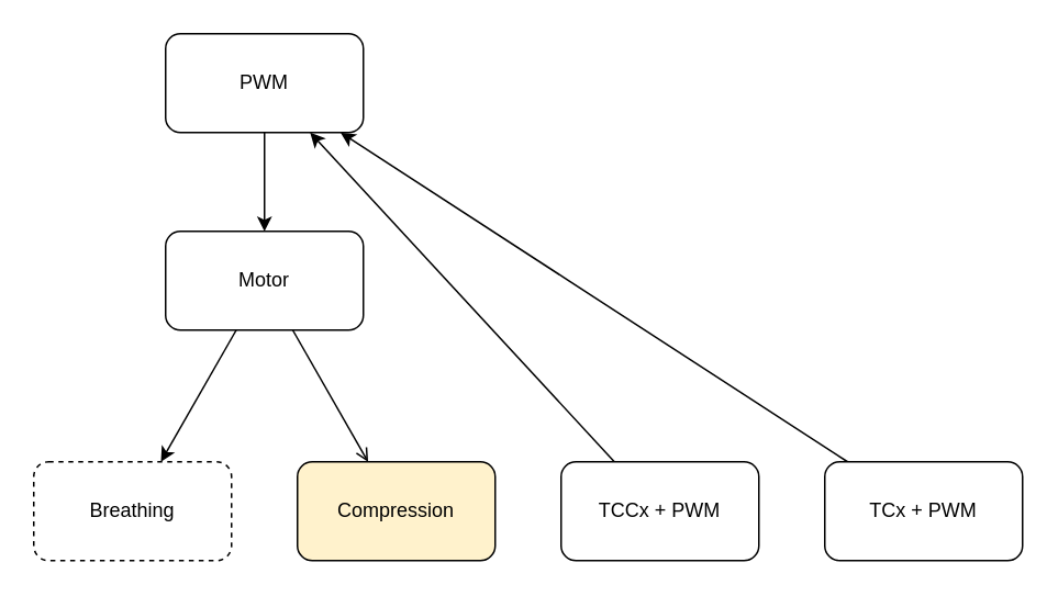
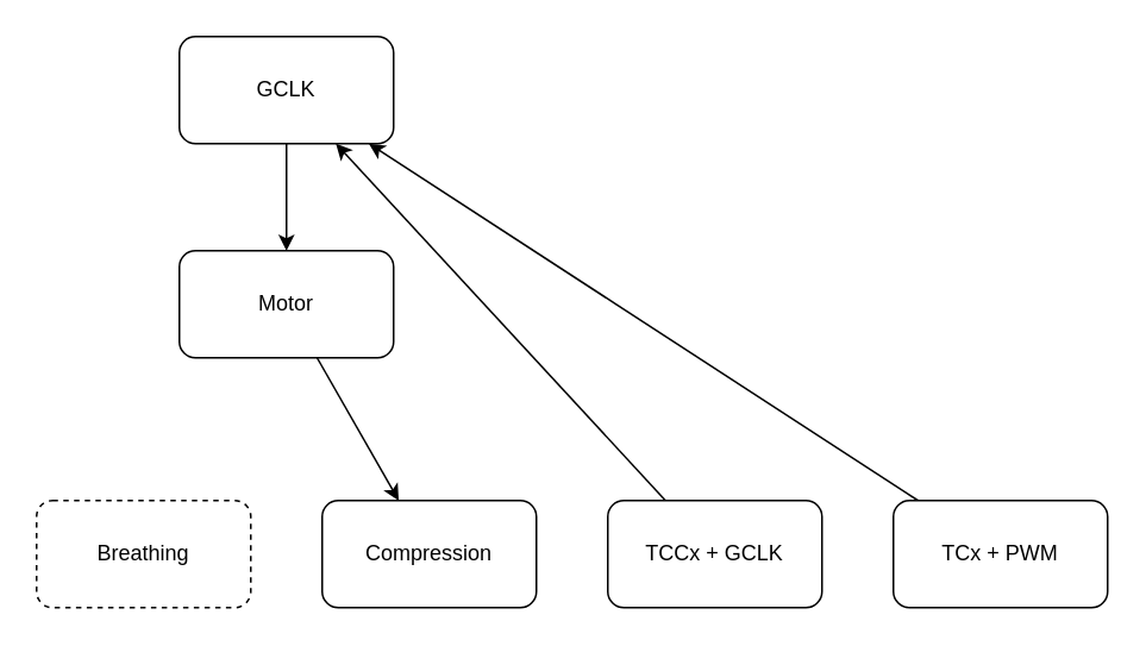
  <mxCell id="0" />
  <mxCell id="1" parent="0" />
- <mxCell id="2" style="edgeStyle=none;html=1;" edge="1" parent="1" source="4" target="7"><mxGeometry relative="1" as="geometry" /></mxCell>
- <mxCell id="3" style="edgeStyle=none;html=1;endArrow=open;" edge="1" parent="1" source="4" target="8"><mxGeometry relative="1" as="geometry" /></mxCell>
+ <mxCell id="3" style="edgeStyle=none;html=1;" edge="1" parent="1" source="4" target="8"><mxGeometry relative="1" as="geometry" /></mxCell>
  <mxCell id="4" value="Motor&lt;br&gt;" style="rounded=1;whiteSpace=wrap;html=1;" vertex="1" parent="1"><mxGeometry x="100" y="140" width="120" height="60" as="geometry" /></mxCell>
  <mxCell id="5" style="edgeStyle=none;html=1;" edge="1" parent="1" source="6" target="4"><mxGeometry relative="1" as="geometry" /></mxCell>
- <mxCell id="6" value="PWM" style="rounded=1;whiteSpace=wrap;html=1;" vertex="1" parent="1"><mxGeometry x="100" y="20" width="120" height="60" as="geometry" /></mxCell>
+ <mxCell id="6" value="GCLK" style="rounded=1;whiteSpace=wrap;html=1;" vertex="1" parent="1"><mxGeometry x="100" y="20" width="120" height="60" as="geometry" /></mxCell>
  <mxCell id="7" value="Breathing" style="rounded=1;whiteSpace=wrap;html=1;dashed=1;" vertex="1" parent="1"><mxGeometry x="20" y="280" width="120" height="60" as="geometry" /></mxCell>
- <mxCell id="8" value="Compression" style="rounded=1;whiteSpace=wrap;html=1;fillColor=#fff2cc;" vertex="1" parent="1"><mxGeometry x="180" y="280" width="120" height="60" as="geometry" /></mxCell>
+ <mxCell id="8" value="Compression" style="rounded=1;whiteSpace=wrap;html=1;" vertex="1" parent="1"><mxGeometry x="180" y="280" width="120" height="60" as="geometry" /></mxCell>
  <mxCell id="9" style="edgeStyle=none;html=1;" edge="1" parent="1" source="10" target="6"><mxGeometry relative="1" as="geometry" /></mxCell>
- <mxCell id="10" value="TCCx + PWM" style="rounded=1;whiteSpace=wrap;html=1;" vertex="1" parent="1"><mxGeometry x="340" y="280" width="120" height="60" as="geometry" /></mxCell>
+ <mxCell id="10" value="TCCx + GCLK" style="rounded=1;whiteSpace=wrap;html=1;" vertex="1" parent="1"><mxGeometry x="340" y="280" width="120" height="60" as="geometry" /></mxCell>
  <mxCell id="11" style="edgeStyle=none;html=1;" edge="1" parent="1" source="12" target="6"><mxGeometry relative="1" as="geometry" /></mxCell>
  <mxCell id="12" value="TCx + PWM" style="rounded=1;whiteSpace=wrap;html=1;" vertex="1" parent="1"><mxGeometry x="500" y="280" width="120" height="60" as="geometry" /></mxCell>
